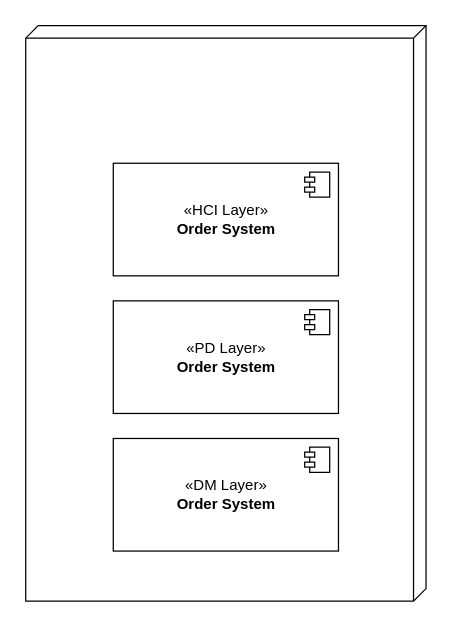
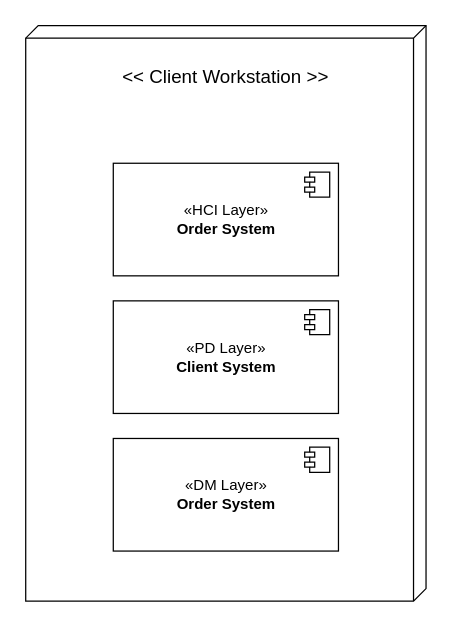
  <mxCell id="0" />
  <mxCell id="1" parent="0" />
  <mxCell id="2" value="" style="verticalAlign=top;align=left;spacingTop=8;spacingLeft=2;spacingRight=12;shape=cube;size=10;direction=south;fontStyle=4;html=1;" vertex="1" parent="1"><mxGeometry x="20" y="20" width="320" height="460" as="geometry" /></mxCell>
+ <mxCell id="3" value="&lt;font style=&quot;font-size: 15px&quot;&gt;&amp;lt;&amp;lt; Client Workstation &amp;gt;&amp;gt;&lt;/font&gt;" style="text;html=1;strokeColor=none;fillColor=none;align=center;verticalAlign=middle;whiteSpace=wrap;rounded=0;" vertex="1" parent="1"><mxGeometry x="85" y="50" width="190" height="20" as="geometry" /></mxCell>
  <mxCell id="4" value="«HCI Layer»&lt;br&gt;&lt;b&gt;Order System&lt;/b&gt;" style="html=1;dropTarget=0;" vertex="1" parent="1"><mxGeometry x="90" y="130" width="180" height="90" as="geometry" /></mxCell>
  <mxCell id="5" value="" style="shape=module;jettyWidth=8;jettyHeight=4;" vertex="1" parent="4"><mxGeometry x="1" width="20" height="20" relative="1" as="geometry"><mxPoint x="-27" y="7" as="offset" /></mxGeometry></mxCell>
- <mxCell id="6" value="«PD Layer»&lt;br&gt;&lt;b&gt;Order System&lt;/b&gt;" style="html=1;dropTarget=0;" vertex="1" parent="1"><mxGeometry x="90" y="240" width="180" height="90" as="geometry" /></mxCell>
+ <mxCell id="6" value="«PD Layer»&lt;br&gt;&lt;b&gt;Client System&lt;/b&gt;" style="html=1;dropTarget=0;" vertex="1" parent="1"><mxGeometry x="90" y="240" width="180" height="90" as="geometry" /></mxCell>
  <mxCell id="7" value="" style="shape=module;jettyWidth=8;jettyHeight=4;" vertex="1" parent="6"><mxGeometry x="1" width="20" height="20" relative="1" as="geometry"><mxPoint x="-27" y="7" as="offset" /></mxGeometry></mxCell>
  <mxCell id="8" value="«DM Layer»&lt;br&gt;&lt;b&gt;Order System&lt;/b&gt;" style="html=1;dropTarget=0;" vertex="1" parent="1"><mxGeometry x="90" y="350" width="180" height="90" as="geometry" /></mxCell>
  <mxCell id="9" value="" style="shape=module;jettyWidth=8;jettyHeight=4;" vertex="1" parent="8"><mxGeometry x="1" width="20" height="20" relative="1" as="geometry"><mxPoint x="-27" y="7" as="offset" /></mxGeometry></mxCell>
